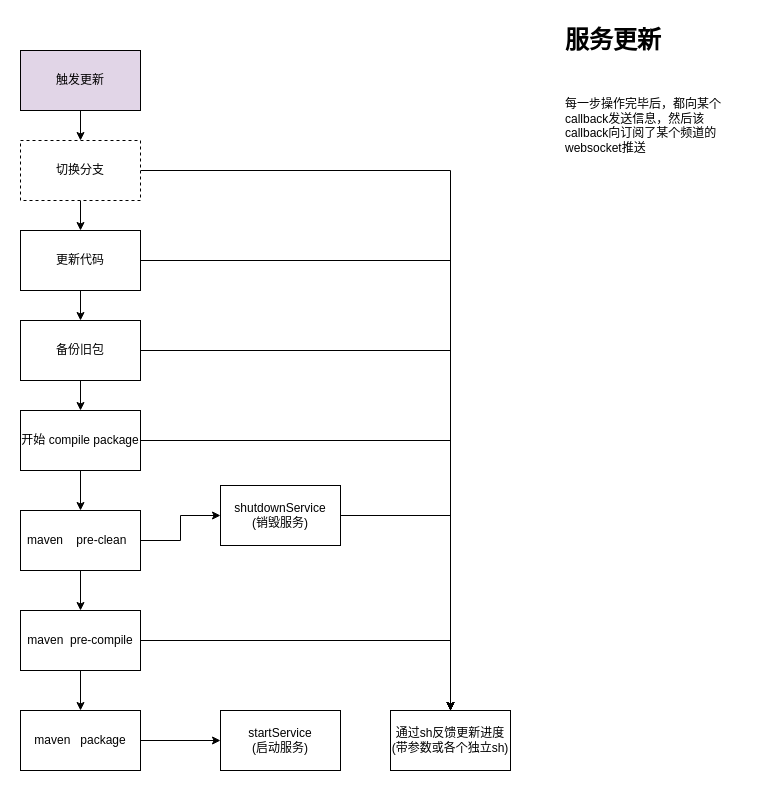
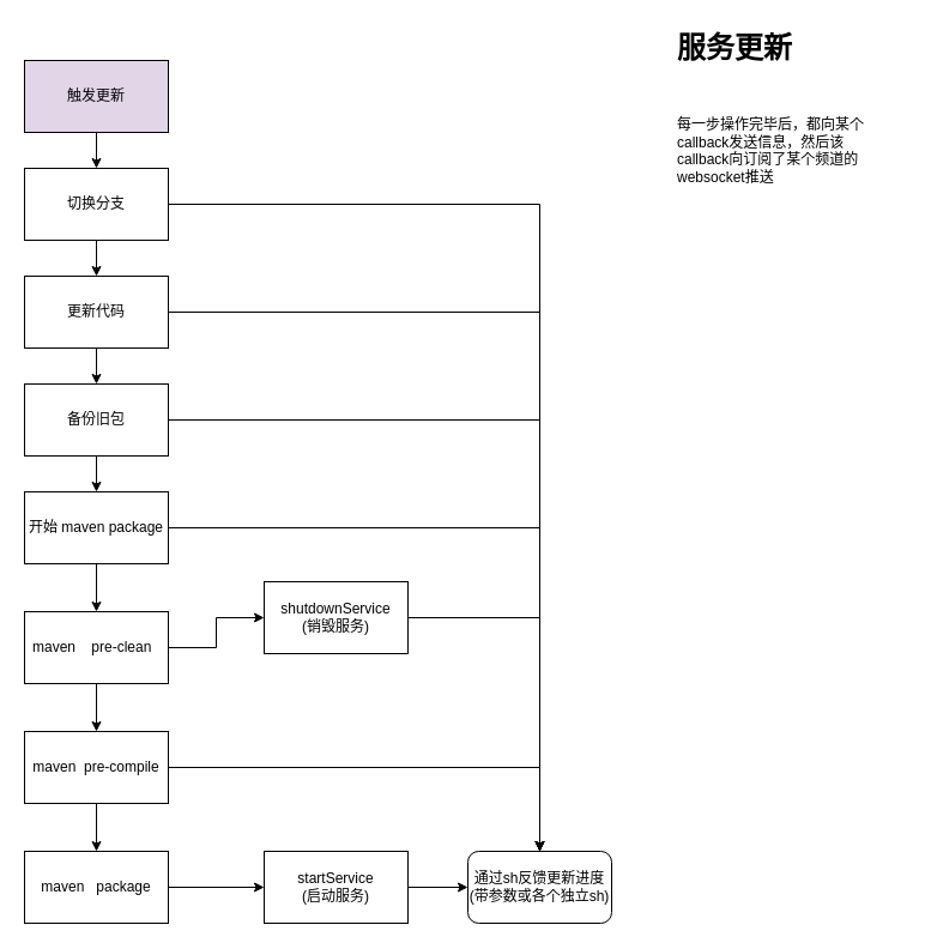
  <mxCell id="0" />
  <mxCell id="1" parent="0" />
  <mxCell id="2" value="" style="edgeStyle=orthogonalEdgeStyle;rounded=0;orthogonalLoop=1;jettySize=auto;html=1;" edge="1" parent="1" source="3" target="7"><mxGeometry relative="1" as="geometry" /></mxCell>
  <mxCell id="3" value="触发更新" style="rounded=0;whiteSpace=wrap;html=1;fillColor=#e1d5e7;" vertex="1" parent="1"><mxGeometry x="20" y="50" width="120" height="60" as="geometry" /></mxCell>
  <mxCell id="4" value="&lt;h1&gt;服务更新&lt;/h1&gt;&lt;div&gt;&lt;br&gt;&lt;/div&gt;&lt;p&gt;每一步操作完毕后，都向某个callback发送信息，然后该callback向订阅了某个频道的websocket推送&lt;/p&gt;&lt;p&gt;&lt;br&gt;&lt;/p&gt;" style="text;html=1;strokeColor=none;fillColor=none;spacing=5;spacingTop=-20;whiteSpace=wrap;overflow=hidden;rounded=0;" vertex="1" parent="1"><mxGeometry x="560" y="20" width="190" height="140" as="geometry" /></mxCell>
  <mxCell id="5" value="" style="edgeStyle=orthogonalEdgeStyle;rounded=0;orthogonalLoop=1;jettySize=auto;html=1;" edge="1" parent="1" source="7" target="10"><mxGeometry relative="1" as="geometry" /></mxCell>
  <mxCell id="6" style="edgeStyle=orthogonalEdgeStyle;rounded=0;orthogonalLoop=1;jettySize=auto;html=1;entryX=0.5;entryY=0;entryDx=0;entryDy=0;" edge="1" parent="1" source="7" target="29"><mxGeometry relative="1" as="geometry" /></mxCell>
- <mxCell id="7" value="切换分支" style="rounded=0;whiteSpace=wrap;html=1;dashed=1;" vertex="1" parent="1"><mxGeometry x="20" y="140" width="120" height="60" as="geometry" /></mxCell>
+ <mxCell id="7" value="切换分支" style="rounded=0;whiteSpace=wrap;html=1;" vertex="1" parent="1"><mxGeometry x="20" y="140" width="120" height="60" as="geometry" /></mxCell>
  <mxCell id="8" value="" style="edgeStyle=orthogonalEdgeStyle;rounded=0;orthogonalLoop=1;jettySize=auto;html=1;" edge="1" parent="1" source="10" target="13"><mxGeometry relative="1" as="geometry" /></mxCell>
  <mxCell id="9" style="edgeStyle=orthogonalEdgeStyle;rounded=0;orthogonalLoop=1;jettySize=auto;html=1;" edge="1" parent="1" source="10" target="29"><mxGeometry relative="1" as="geometry" /></mxCell>
  <mxCell id="10" value="更新代码" style="whiteSpace=wrap;html=1;rounded=0;" vertex="1" parent="1"><mxGeometry x="20" y="230" width="120" height="60" as="geometry" /></mxCell>
  <mxCell id="11" value="" style="edgeStyle=orthogonalEdgeStyle;rounded=0;orthogonalLoop=1;jettySize=auto;html=1;" edge="1" parent="1" source="13" target="16"><mxGeometry relative="1" as="geometry" /></mxCell>
  <mxCell id="12" style="edgeStyle=orthogonalEdgeStyle;rounded=0;orthogonalLoop=1;jettySize=auto;html=1;entryX=0.5;entryY=0;entryDx=0;entryDy=0;" edge="1" parent="1" source="13" target="29"><mxGeometry relative="1" as="geometry" /></mxCell>
  <mxCell id="13" value="备份旧包" style="whiteSpace=wrap;html=1;rounded=0;" vertex="1" parent="1"><mxGeometry x="20" y="320" width="120" height="60" as="geometry" /></mxCell>
  <mxCell id="14" value="" style="edgeStyle=orthogonalEdgeStyle;rounded=0;orthogonalLoop=1;jettySize=auto;html=1;" edge="1" parent="1" source="16" target="19"><mxGeometry relative="1" as="geometry" /></mxCell>
  <mxCell id="15" style="edgeStyle=orthogonalEdgeStyle;rounded=0;orthogonalLoop=1;jettySize=auto;html=1;entryX=0.5;entryY=0;entryDx=0;entryDy=0;" edge="1" parent="1" source="16" target="29"><mxGeometry relative="1" as="geometry" /></mxCell>
- <mxCell id="16" value="开始 compile package" style="whiteSpace=wrap;html=1;rounded=0;" vertex="1" parent="1"><mxGeometry x="20" y="410" width="120" height="60" as="geometry" /></mxCell>
+ <mxCell id="16" value="开始 maven package" style="whiteSpace=wrap;html=1;rounded=0;" vertex="1" parent="1"><mxGeometry x="20" y="410" width="120" height="60" as="geometry" /></mxCell>
  <mxCell id="17" value="" style="edgeStyle=orthogonalEdgeStyle;rounded=0;orthogonalLoop=1;jettySize=auto;html=1;" edge="1" parent="1" source="19" target="22"><mxGeometry relative="1" as="geometry" /></mxCell>
  <mxCell id="18" value="" style="edgeStyle=orthogonalEdgeStyle;rounded=0;orthogonalLoop=1;jettySize=auto;html=1;" edge="1" parent="1" source="19" target="26"><mxGeometry relative="1" as="geometry" /></mxCell>
  <mxCell id="19" value="maven&amp;nbsp; &amp;nbsp; pre-clean&amp;nbsp;&amp;nbsp;" style="whiteSpace=wrap;html=1;rounded=0;" vertex="1" parent="1"><mxGeometry x="20" y="510" width="120" height="60" as="geometry" /></mxCell>
  <mxCell id="20" value="" style="edgeStyle=orthogonalEdgeStyle;rounded=0;orthogonalLoop=1;jettySize=auto;html=1;" edge="1" parent="1" source="22" target="24"><mxGeometry relative="1" as="geometry" /></mxCell>
  <mxCell id="21" style="edgeStyle=orthogonalEdgeStyle;rounded=0;orthogonalLoop=1;jettySize=auto;html=1;" edge="1" parent="1" source="22" target="29"><mxGeometry relative="1" as="geometry" /></mxCell>
  <mxCell id="22" value="maven&amp;nbsp; pre-compile" style="whiteSpace=wrap;html=1;rounded=0;" vertex="1" parent="1"><mxGeometry x="20" y="610" width="120" height="60" as="geometry" /></mxCell>
  <mxCell id="23" value="" style="edgeStyle=orthogonalEdgeStyle;rounded=0;orthogonalLoop=1;jettySize=auto;html=1;" edge="1" parent="1" source="24" target="28"><mxGeometry relative="1" as="geometry" /></mxCell>
  <mxCell id="24" value="maven&amp;nbsp; &amp;nbsp;package" style="whiteSpace=wrap;html=1;rounded=0;" vertex="1" parent="1"><mxGeometry x="20" y="710" width="120" height="60" as="geometry" /></mxCell>
  <mxCell id="25" style="edgeStyle=orthogonalEdgeStyle;rounded=0;orthogonalLoop=1;jettySize=auto;html=1;entryX=0.5;entryY=0;entryDx=0;entryDy=0;" edge="1" parent="1" source="26" target="29"><mxGeometry relative="1" as="geometry" /></mxCell>
  <mxCell id="26" value="shutdownService&lt;br&gt;(销毁服务)" style="whiteSpace=wrap;html=1;rounded=0;" vertex="1" parent="1"><mxGeometry x="220" y="485" width="120" height="60" as="geometry" /></mxCell>
+ <mxCell id="27" style="edgeStyle=orthogonalEdgeStyle;rounded=0;orthogonalLoop=1;jettySize=auto;html=1;" edge="1" parent="1" source="28" target="29"><mxGeometry relative="1" as="geometry" /></mxCell>
  <mxCell id="28" value="startService&lt;br&gt;(启动服务)" style="whiteSpace=wrap;html=1;rounded=0;" vertex="1" parent="1"><mxGeometry x="220" y="710" width="120" height="60" as="geometry" /></mxCell>
- <mxCell id="29" value="通过sh反馈更新进度&lt;br&gt;(带参数或各个独立sh)" style="whiteSpace=wrap;html=1;rounded=0;" vertex="1" parent="1"><mxGeometry x="390" y="710" width="120" height="60" as="geometry" /></mxCell>
+ <mxCell id="29" value="通过sh反馈更新进度&lt;br&gt;(带参数或各个独立sh)" style="whiteSpace=wrap;html=1;rounded=1;" vertex="1" parent="1"><mxGeometry x="390" y="710" width="120" height="60" as="geometry" /></mxCell>
